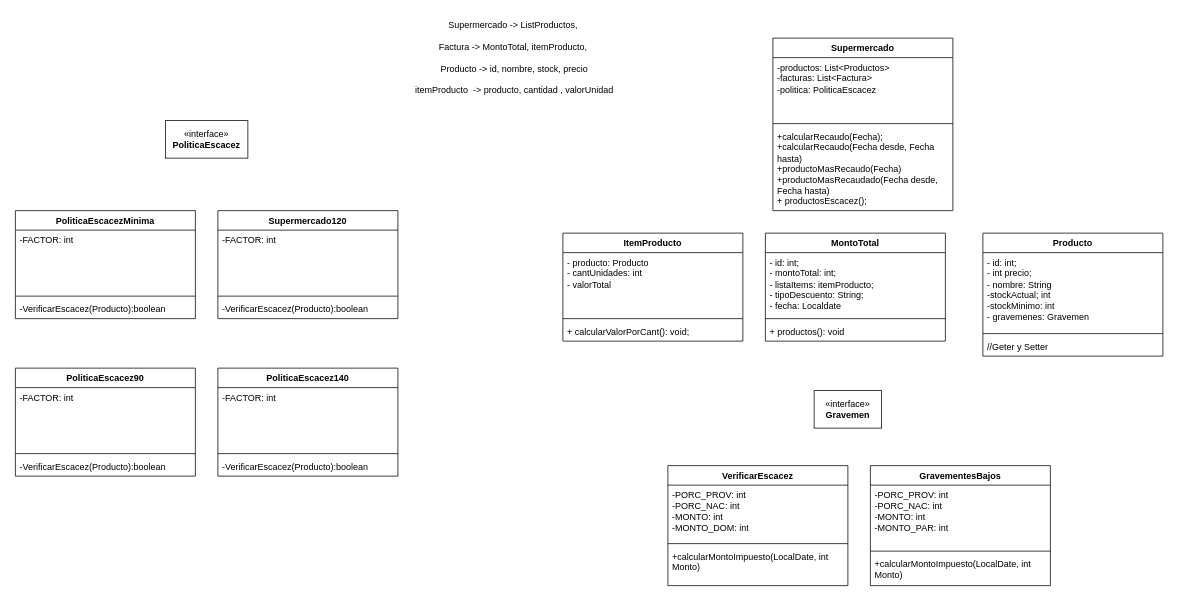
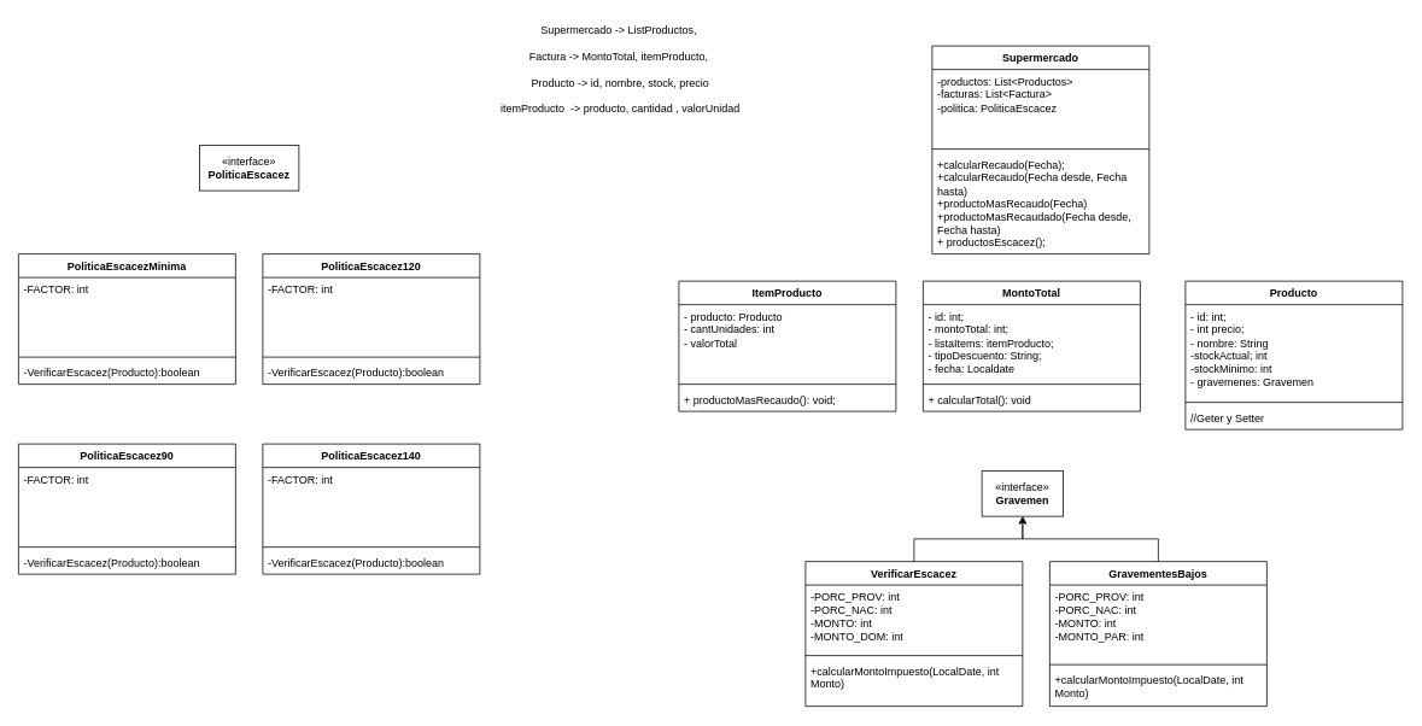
  <mxCell id="0" />
  <mxCell id="1" parent="0" />
  <mxCell id="2" value="&lt;div&gt;Supermercado -&amp;gt; ListProductos,&amp;nbsp;&lt;/div&gt;&lt;div&gt;&lt;br&gt;&lt;/div&gt;&lt;div&gt;Factura -&amp;gt; MontoTotal, itemProducto,&amp;nbsp;&lt;/div&gt;&lt;div&gt;&lt;br&gt;&lt;/div&gt;Producto -&amp;gt; id, nombre, stock, precio&lt;div&gt;&lt;br&gt;&lt;/div&gt;&lt;div&gt;itemProducto&amp;nbsp; -&amp;gt; producto, cantidad , valorUnidad&lt;/div&gt;&lt;div&gt;&lt;br&gt;&lt;div&gt;&lt;br&gt;&lt;/div&gt;&lt;div&gt;&lt;br&gt;&lt;/div&gt;&lt;/div&gt;&lt;div&gt;&lt;br&gt;&lt;/div&gt;" style="text;html=1;align=center;verticalAlign=middle;resizable=0;points=[];autosize=1;strokeColor=none;fillColor=none;" vertex="1" parent="1"><mxGeometry x="540" y="20" width="290" height="170" as="geometry" /></mxCell>
  <mxCell id="3" value="MontoTotal" style="swimlane;fontStyle=1;align=center;verticalAlign=top;childLayout=stackLayout;horizontal=1;startSize=26;horizontalStack=0;resizeParent=1;resizeParentMax=0;resizeLast=0;collapsible=1;marginBottom=0;whiteSpace=wrap;html=1;" vertex="1" parent="1"><mxGeometry x="1020" y="310" width="240" height="144" as="geometry" /></mxCell>
  <mxCell id="4" value="- id: int;&lt;div&gt;- montoTotal: int;&lt;/div&gt;&lt;div&gt;- listaItems: itemProducto;&lt;/div&gt;&lt;div&gt;- tipoDescuento: String;&lt;/div&gt;&lt;div&gt;- fecha: Localdate&lt;/div&gt;" style="text;strokeColor=none;fillColor=none;align=left;verticalAlign=top;spacingLeft=4;spacingRight=4;overflow=hidden;rotatable=0;points=[[0,0.5],[1,0.5]];portConstraint=eastwest;whiteSpace=wrap;html=1;" vertex="1" parent="3"><mxGeometry y="26" width="240" height="84" as="geometry" /></mxCell>
  <mxCell id="5" value="" style="line;strokeWidth=1;fillColor=none;align=left;verticalAlign=middle;spacingTop=-1;spacingLeft=3;spacingRight=3;rotatable=0;labelPosition=right;points=[];portConstraint=eastwest;strokeColor=inherit;" vertex="1" parent="3"><mxGeometry y="110" width="240" height="8" as="geometry" /></mxCell>
- <mxCell id="6" value="+ productos(): void" style="text;strokeColor=none;fillColor=none;align=left;verticalAlign=top;spacingLeft=4;spacingRight=4;overflow=hidden;rotatable=0;points=[[0,0.5],[1,0.5]];portConstraint=eastwest;whiteSpace=wrap;html=1;" vertex="1" parent="3"><mxGeometry y="118" width="240" height="26" as="geometry" /></mxCell>
+ <mxCell id="6" value="+ calcularTotal(): void" style="text;strokeColor=none;fillColor=none;align=left;verticalAlign=top;spacingLeft=4;spacingRight=4;overflow=hidden;rotatable=0;points=[[0,0.5],[1,0.5]];portConstraint=eastwest;whiteSpace=wrap;html=1;" vertex="1" parent="3"><mxGeometry y="118" width="240" height="26" as="geometry" /></mxCell>
  <mxCell id="7" value="Producto" style="swimlane;fontStyle=1;align=center;verticalAlign=top;childLayout=stackLayout;horizontal=1;startSize=26;horizontalStack=0;resizeParent=1;resizeParentMax=0;resizeLast=0;collapsible=1;marginBottom=0;whiteSpace=wrap;html=1;" vertex="1" parent="1"><mxGeometry x="1310" y="310" width="240" height="164" as="geometry" /></mxCell>
  <mxCell id="8" value="- id: int;&lt;div&gt;- int precio;&lt;/div&gt;&lt;div&gt;- nombre: String&lt;/div&gt;&lt;div&gt;-stockActual; int&lt;/div&gt;&lt;div&gt;-stockMinimo: int&lt;/div&gt;&lt;div&gt;&lt;span style=&quot;background-color: initial;&quot;&gt;- gravemenes: Gravemen&lt;/span&gt;&lt;/div&gt;" style="text;strokeColor=none;fillColor=none;align=left;verticalAlign=top;spacingLeft=4;spacingRight=4;overflow=hidden;rotatable=0;points=[[0,0.5],[1,0.5]];portConstraint=eastwest;whiteSpace=wrap;html=1;" vertex="1" parent="7"><mxGeometry y="26" width="240" height="104" as="geometry" /></mxCell>
  <mxCell id="9" value="" style="line;strokeWidth=1;fillColor=none;align=left;verticalAlign=middle;spacingTop=-1;spacingLeft=3;spacingRight=3;rotatable=0;labelPosition=right;points=[];portConstraint=eastwest;strokeColor=inherit;" vertex="1" parent="7"><mxGeometry y="130" width="240" height="8" as="geometry" /></mxCell>
  <mxCell id="10" value="//Geter y Setter" style="text;strokeColor=none;fillColor=none;align=left;verticalAlign=top;spacingLeft=4;spacingRight=4;overflow=hidden;rotatable=0;points=[[0,0.5],[1,0.5]];portConstraint=eastwest;whiteSpace=wrap;html=1;" vertex="1" parent="7"><mxGeometry y="138" width="240" height="26" as="geometry" /></mxCell>
  <mxCell id="11" value="ItemProducto" style="swimlane;fontStyle=1;align=center;verticalAlign=top;childLayout=stackLayout;horizontal=1;startSize=26;horizontalStack=0;resizeParent=1;resizeParentMax=0;resizeLast=0;collapsible=1;marginBottom=0;whiteSpace=wrap;html=1;" vertex="1" parent="1"><mxGeometry x="750" y="310" width="240" height="144" as="geometry" /></mxCell>
  <mxCell id="12" value="- producto: Producto&lt;div&gt;- cantUnidades: int&lt;/div&gt;&lt;div&gt;- valorTotal&lt;/div&gt;&lt;div&gt;&lt;br&gt;&lt;/div&gt;" style="text;strokeColor=none;fillColor=none;align=left;verticalAlign=top;spacingLeft=4;spacingRight=4;overflow=hidden;rotatable=0;points=[[0,0.5],[1,0.5]];portConstraint=eastwest;whiteSpace=wrap;html=1;" vertex="1" parent="11"><mxGeometry y="26" width="240" height="84" as="geometry" /></mxCell>
  <mxCell id="13" value="" style="line;strokeWidth=1;fillColor=none;align=left;verticalAlign=middle;spacingTop=-1;spacingLeft=3;spacingRight=3;rotatable=0;labelPosition=right;points=[];portConstraint=eastwest;strokeColor=inherit;" vertex="1" parent="11"><mxGeometry y="110" width="240" height="8" as="geometry" /></mxCell>
- <mxCell id="14" value="+ calcularValorPorCant(): void;" style="text;strokeColor=none;fillColor=none;align=left;verticalAlign=top;spacingLeft=4;spacingRight=4;overflow=hidden;rotatable=0;points=[[0,0.5],[1,0.5]];portConstraint=eastwest;whiteSpace=wrap;html=1;" vertex="1" parent="11"><mxGeometry y="118" width="240" height="26" as="geometry" /></mxCell>
+ <mxCell id="14" value="+ productoMasRecaudo(): void;" style="text;strokeColor=none;fillColor=none;align=left;verticalAlign=top;spacingLeft=4;spacingRight=4;overflow=hidden;rotatable=0;points=[[0,0.5],[1,0.5]];portConstraint=eastwest;whiteSpace=wrap;html=1;" vertex="1" parent="11"><mxGeometry y="118" width="240" height="26" as="geometry" /></mxCell>
  <mxCell id="15" value="Supermercado" style="swimlane;fontStyle=1;align=center;verticalAlign=top;childLayout=stackLayout;horizontal=1;startSize=26;horizontalStack=0;resizeParent=1;resizeParentMax=0;resizeLast=0;collapsible=1;marginBottom=0;whiteSpace=wrap;html=1;" vertex="1" parent="1"><mxGeometry x="1030" y="50" width="240" height="230" as="geometry" /></mxCell>
  <mxCell id="16" value="-productos: List&amp;lt;Productos&amp;gt;&lt;div&gt;-facturas: List&amp;lt;Factura&amp;gt;&lt;/div&gt;&lt;div&gt;-politica: PoliticaEscacez&lt;/div&gt;" style="text;strokeColor=none;fillColor=none;align=left;verticalAlign=top;spacingLeft=4;spacingRight=4;overflow=hidden;rotatable=0;points=[[0,0.5],[1,0.5]];portConstraint=eastwest;whiteSpace=wrap;html=1;" vertex="1" parent="15"><mxGeometry y="26" width="240" height="84" as="geometry" /></mxCell>
  <mxCell id="17" value="" style="line;strokeWidth=1;fillColor=none;align=left;verticalAlign=middle;spacingTop=-1;spacingLeft=3;spacingRight=3;rotatable=0;labelPosition=right;points=[];portConstraint=eastwest;strokeColor=inherit;" vertex="1" parent="15"><mxGeometry y="110" width="240" height="8" as="geometry" /></mxCell>
  <mxCell id="18" value="+calcularRecaudo(Fecha);&lt;div&gt;+calcularRecaudo(Fecha desde, Fecha hasta)&lt;/div&gt;&lt;div&gt;+productoMasRecaudo(Fecha)&lt;/div&gt;&lt;div&gt;+productoMasRecaudado&lt;span style=&quot;background-color: initial;&quot;&gt;(Fecha desde, Fecha hasta)&lt;/span&gt;&lt;/div&gt;&lt;div&gt;+ productosEscacez();&lt;/div&gt;" style="text;strokeColor=none;fillColor=none;align=left;verticalAlign=top;spacingLeft=4;spacingRight=4;overflow=hidden;rotatable=0;points=[[0,0.5],[1,0.5]];portConstraint=eastwest;whiteSpace=wrap;html=1;" vertex="1" parent="15"><mxGeometry y="118" width="240" height="112" as="geometry" /></mxCell>
+ <mxCell id="19" style="edgeStyle=orthogonalEdgeStyle;rounded=0;orthogonalLoop=1;jettySize=auto;html=1;entryX=0.5;entryY=1;entryDx=0;entryDy=0;" edge="1" parent="1" source="20" target="24"><mxGeometry relative="1" as="geometry" /></mxCell>
  <mxCell id="20" value="VerificarEscacez" style="swimlane;fontStyle=1;align=center;verticalAlign=top;childLayout=stackLayout;horizontal=1;startSize=26;horizontalStack=0;resizeParent=1;resizeParentMax=0;resizeLast=0;collapsible=1;marginBottom=0;whiteSpace=wrap;html=1;" vertex="1" parent="1"><mxGeometry x="890" y="620" width="240" height="160" as="geometry" /></mxCell>
  <mxCell id="21" value="-PORC_PROV: int&lt;div&gt;-PORC_NAC: int&lt;/div&gt;&lt;div&gt;-MONTO: int&lt;/div&gt;&lt;div&gt;-MONTO_DOM: int&lt;/div&gt;" style="text;strokeColor=none;fillColor=none;align=left;verticalAlign=top;spacingLeft=4;spacingRight=4;overflow=hidden;rotatable=0;points=[[0,0.5],[1,0.5]];portConstraint=eastwest;whiteSpace=wrap;html=1;" vertex="1" parent="20"><mxGeometry y="26" width="240" height="74" as="geometry" /></mxCell>
  <mxCell id="22" value="" style="line;strokeWidth=1;fillColor=none;align=left;verticalAlign=middle;spacingTop=-1;spacingLeft=3;spacingRight=3;rotatable=0;labelPosition=right;points=[];portConstraint=eastwest;strokeColor=inherit;" vertex="1" parent="20"><mxGeometry y="100" width="240" height="8" as="geometry" /></mxCell>
  <mxCell id="23" value="+calcularMontoImpuesto(LocalDate, int Monto)" style="text;strokeColor=none;fillColor=none;align=left;verticalAlign=top;spacingLeft=4;spacingRight=4;overflow=hidden;rotatable=0;points=[[0,0.5],[1,0.5]];portConstraint=eastwest;whiteSpace=wrap;html=1;" vertex="1" parent="20"><mxGeometry y="108" width="240" height="52" as="geometry" /></mxCell>
  <mxCell id="24" value="«interface»&lt;br&gt;&lt;b&gt;Gravemen&lt;/b&gt;" style="html=1;whiteSpace=wrap;" vertex="1" parent="1"><mxGeometry x="1085" y="520" width="90" height="50" as="geometry" /></mxCell>
+ <mxCell id="25" style="edgeStyle=orthogonalEdgeStyle;rounded=0;orthogonalLoop=1;jettySize=auto;html=1;entryX=0.5;entryY=1;entryDx=0;entryDy=0;" edge="1" parent="1" source="26" target="24"><mxGeometry relative="1" as="geometry" /></mxCell>
  <mxCell id="26" value="GravementesBajos" style="swimlane;fontStyle=1;align=center;verticalAlign=top;childLayout=stackLayout;horizontal=1;startSize=26;horizontalStack=0;resizeParent=1;resizeParentMax=0;resizeLast=0;collapsible=1;marginBottom=0;whiteSpace=wrap;html=1;" vertex="1" parent="1"><mxGeometry x="1160" y="620" width="240" height="160" as="geometry" /></mxCell>
  <mxCell id="27" value="&lt;div&gt;-PORC_PROV: int&lt;div&gt;-PORC_NAC: int&lt;/div&gt;&lt;div&gt;-MONTO: int&lt;/div&gt;&lt;div&gt;-MONTO_PAR: int&lt;/div&gt;&lt;/div&gt;" style="text;strokeColor=none;fillColor=none;align=left;verticalAlign=top;spacingLeft=4;spacingRight=4;overflow=hidden;rotatable=0;points=[[0,0.5],[1,0.5]];portConstraint=eastwest;whiteSpace=wrap;html=1;" vertex="1" parent="26"><mxGeometry y="26" width="240" height="84" as="geometry" /></mxCell>
  <mxCell id="28" value="" style="line;strokeWidth=1;fillColor=none;align=left;verticalAlign=middle;spacingTop=-1;spacingLeft=3;spacingRight=3;rotatable=0;labelPosition=right;points=[];portConstraint=eastwest;strokeColor=inherit;" vertex="1" parent="26"><mxGeometry y="110" width="240" height="8" as="geometry" /></mxCell>
  <mxCell id="29" value="+calcularMontoImpuesto(LocalDate, int Monto)" style="text;strokeColor=none;fillColor=none;align=left;verticalAlign=top;spacingLeft=4;spacingRight=4;overflow=hidden;rotatable=0;points=[[0,0.5],[1,0.5]];portConstraint=eastwest;whiteSpace=wrap;html=1;" vertex="1" parent="26"><mxGeometry y="118" width="240" height="42" as="geometry" /></mxCell>
  <mxCell id="30" value="PoliticaEscacezMinima" style="swimlane;fontStyle=1;align=center;verticalAlign=top;childLayout=stackLayout;horizontal=1;startSize=26;horizontalStack=0;resizeParent=1;resizeParentMax=0;resizeLast=0;collapsible=1;marginBottom=0;whiteSpace=wrap;html=1;" vertex="1" parent="1"><mxGeometry x="20" y="280" width="240" height="144" as="geometry" /></mxCell>
  <mxCell id="31" value="&lt;div&gt;-FACTOR: int&lt;/div&gt;" style="text;strokeColor=none;fillColor=none;align=left;verticalAlign=top;spacingLeft=4;spacingRight=4;overflow=hidden;rotatable=0;points=[[0,0.5],[1,0.5]];portConstraint=eastwest;whiteSpace=wrap;html=1;" vertex="1" parent="30"><mxGeometry y="26" width="240" height="84" as="geometry" /></mxCell>
  <mxCell id="32" value="" style="line;strokeWidth=1;fillColor=none;align=left;verticalAlign=middle;spacingTop=-1;spacingLeft=3;spacingRight=3;rotatable=0;labelPosition=right;points=[];portConstraint=eastwest;strokeColor=inherit;" vertex="1" parent="30"><mxGeometry y="110" width="240" height="8" as="geometry" /></mxCell>
  <mxCell id="33" value="-VerificarEscacez(Producto):boolean" style="text;strokeColor=none;fillColor=none;align=left;verticalAlign=top;spacingLeft=4;spacingRight=4;overflow=hidden;rotatable=0;points=[[0,0.5],[1,0.5]];portConstraint=eastwest;whiteSpace=wrap;html=1;" vertex="1" parent="30"><mxGeometry y="118" width="240" height="26" as="geometry" /></mxCell>
  <mxCell id="34" value="«interface»&lt;br&gt;&lt;b&gt;PoliticaEscacez&lt;/b&gt;" style="html=1;whiteSpace=wrap;" vertex="1" parent="1"><mxGeometry x="220" y="160" width="110" height="50" as="geometry" /></mxCell>
- <mxCell id="35" value="Supermercado120" style="swimlane;fontStyle=1;align=center;verticalAlign=top;childLayout=stackLayout;horizontal=1;startSize=26;horizontalStack=0;resizeParent=1;resizeParentMax=0;resizeLast=0;collapsible=1;marginBottom=0;whiteSpace=wrap;html=1;" vertex="1" parent="1"><mxGeometry x="290" y="280" width="240" height="144" as="geometry" /></mxCell>
+ <mxCell id="35" value="PoliticaEscacez120" style="swimlane;fontStyle=1;align=center;verticalAlign=top;childLayout=stackLayout;horizontal=1;startSize=26;horizontalStack=0;resizeParent=1;resizeParentMax=0;resizeLast=0;collapsible=1;marginBottom=0;whiteSpace=wrap;html=1;" vertex="1" parent="1"><mxGeometry x="290" y="280" width="240" height="144" as="geometry" /></mxCell>
  <mxCell id="36" value="&lt;div&gt;-FACTOR: int&lt;br&gt;&lt;/div&gt;" style="text;strokeColor=none;fillColor=none;align=left;verticalAlign=top;spacingLeft=4;spacingRight=4;overflow=hidden;rotatable=0;points=[[0,0.5],[1,0.5]];portConstraint=eastwest;whiteSpace=wrap;html=1;" vertex="1" parent="35"><mxGeometry y="26" width="240" height="84" as="geometry" /></mxCell>
  <mxCell id="37" value="" style="line;strokeWidth=1;fillColor=none;align=left;verticalAlign=middle;spacingTop=-1;spacingLeft=3;spacingRight=3;rotatable=0;labelPosition=right;points=[];portConstraint=eastwest;strokeColor=inherit;" vertex="1" parent="35"><mxGeometry y="110" width="240" height="8" as="geometry" /></mxCell>
  <mxCell id="38" value="-VerificarEscacez(Producto):boolean" style="text;strokeColor=none;fillColor=none;align=left;verticalAlign=top;spacingLeft=4;spacingRight=4;overflow=hidden;rotatable=0;points=[[0,0.5],[1,0.5]];portConstraint=eastwest;whiteSpace=wrap;html=1;" vertex="1" parent="35"><mxGeometry y="118" width="240" height="26" as="geometry" /></mxCell>
  <mxCell id="39" value="PoliticaEscacez90" style="swimlane;fontStyle=1;align=center;verticalAlign=top;childLayout=stackLayout;horizontal=1;startSize=26;horizontalStack=0;resizeParent=1;resizeParentMax=0;resizeLast=0;collapsible=1;marginBottom=0;whiteSpace=wrap;html=1;" vertex="1" parent="1"><mxGeometry x="20" y="490" width="240" height="144" as="geometry" /></mxCell>
  <mxCell id="40" value="&lt;div&gt;-FACTOR: int&lt;br&gt;&lt;/div&gt;" style="text;strokeColor=none;fillColor=none;align=left;verticalAlign=top;spacingLeft=4;spacingRight=4;overflow=hidden;rotatable=0;points=[[0,0.5],[1,0.5]];portConstraint=eastwest;whiteSpace=wrap;html=1;" vertex="1" parent="39"><mxGeometry y="26" width="240" height="84" as="geometry" /></mxCell>
  <mxCell id="41" value="" style="line;strokeWidth=1;fillColor=none;align=left;verticalAlign=middle;spacingTop=-1;spacingLeft=3;spacingRight=3;rotatable=0;labelPosition=right;points=[];portConstraint=eastwest;strokeColor=inherit;" vertex="1" parent="39"><mxGeometry y="110" width="240" height="8" as="geometry" /></mxCell>
  <mxCell id="42" value="-VerificarEscacez(Producto):boolean" style="text;strokeColor=none;fillColor=none;align=left;verticalAlign=top;spacingLeft=4;spacingRight=4;overflow=hidden;rotatable=0;points=[[0,0.5],[1,0.5]];portConstraint=eastwest;whiteSpace=wrap;html=1;" vertex="1" parent="39"><mxGeometry y="118" width="240" height="26" as="geometry" /></mxCell>
  <mxCell id="43" value="PoliticaEscacez140" style="swimlane;fontStyle=1;align=center;verticalAlign=top;childLayout=stackLayout;horizontal=1;startSize=26;horizontalStack=0;resizeParent=1;resizeParentMax=0;resizeLast=0;collapsible=1;marginBottom=0;whiteSpace=wrap;html=1;" vertex="1" parent="1"><mxGeometry x="290" y="490" width="240" height="144" as="geometry" /></mxCell>
  <mxCell id="44" value="&lt;div&gt;-FACTOR: int&lt;br&gt;&lt;/div&gt;" style="text;strokeColor=none;fillColor=none;align=left;verticalAlign=top;spacingLeft=4;spacingRight=4;overflow=hidden;rotatable=0;points=[[0,0.5],[1,0.5]];portConstraint=eastwest;whiteSpace=wrap;html=1;" vertex="1" parent="43"><mxGeometry y="26" width="240" height="84" as="geometry" /></mxCell>
  <mxCell id="45" value="" style="line;strokeWidth=1;fillColor=none;align=left;verticalAlign=middle;spacingTop=-1;spacingLeft=3;spacingRight=3;rotatable=0;labelPosition=right;points=[];portConstraint=eastwest;strokeColor=inherit;" vertex="1" parent="43"><mxGeometry y="110" width="240" height="8" as="geometry" /></mxCell>
  <mxCell id="46" value="-VerificarEscacez(Producto):boolean" style="text;strokeColor=none;fillColor=none;align=left;verticalAlign=top;spacingLeft=4;spacingRight=4;overflow=hidden;rotatable=0;points=[[0,0.5],[1,0.5]];portConstraint=eastwest;whiteSpace=wrap;html=1;" vertex="1" parent="43"><mxGeometry y="118" width="240" height="26" as="geometry" /></mxCell>
